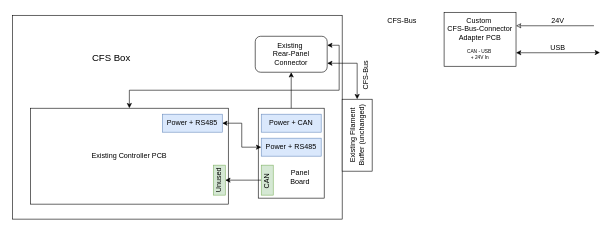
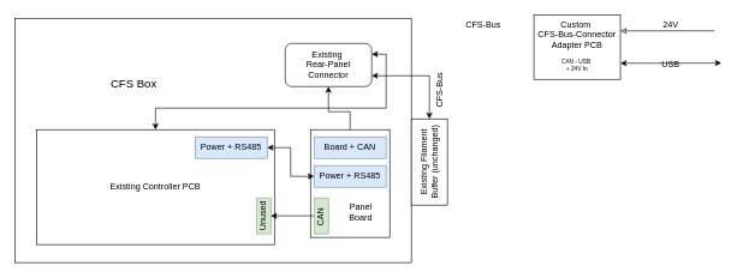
  <mxCell id="0" />
  <mxCell id="1" parent="0" />
  <mxCell id="2" value="Existing Controller PCB" style="rounded=0;whiteSpace=wrap;html=1;" vertex="1" parent="1"><mxGeometry x="50" y="180" width="330" height="160" as="geometry" /></mxCell>
  <mxCell id="3" value="Power + RS485" style="rounded=0;whiteSpace=wrap;html=1;fillColor=#dae8fc;strokeColor=#6c8ebf;" vertex="1" parent="1"><mxGeometry x="270" y="190" width="100" height="30" as="geometry" /></mxCell>
  <mxCell id="4" style="edgeStyle=orthogonalEdgeStyle;rounded=0;orthogonalLoop=1;jettySize=auto;html=1;exitX=0.5;exitY=0;exitDx=0;exitDy=0;entryX=0.5;entryY=1;entryDx=0;entryDy=0;startArrow=classic;startFill=1;" edge="1" parent="1" source="9" target="15"><mxGeometry relative="1" as="geometry" /></mxCell>
  <mxCell id="5" value="" style="rounded=0;whiteSpace=wrap;html=1;" vertex="1" parent="1"><mxGeometry x="430" y="180" width="110" height="150" as="geometry" /></mxCell>
  <mxCell id="6" value="Unused" style="rounded=0;whiteSpace=wrap;html=1;fillColor=#d5e8d4;strokeColor=#82b366;rotation=-90;" vertex="1" parent="1"><mxGeometry x="340" y="290" width="50" height="20" as="geometry" /></mxCell>
  <mxCell id="7" style="edgeStyle=orthogonalEdgeStyle;rounded=0;orthogonalLoop=1;jettySize=auto;html=1;exitX=0;exitY=0.5;exitDx=0;exitDy=0;entryX=1;entryY=0.5;entryDx=0;entryDy=0;startArrow=classic;startFill=1;" edge="1" parent="1" source="8" target="3"><mxGeometry relative="1" as="geometry" /></mxCell>
  <mxCell id="8" value="Power + RS485" style="rounded=0;whiteSpace=wrap;html=1;fillColor=#dae8fc;strokeColor=#6c8ebf;" vertex="1" parent="1"><mxGeometry x="435" y="230" width="100" height="30" as="geometry" /></mxCell>
- <mxCell id="9" value="Power + CAN" style="rounded=0;whiteSpace=wrap;html=1;fillColor=#dae8fc;strokeColor=#6c8ebf;" vertex="1" parent="1"><mxGeometry x="435" y="190" width="100" height="30" as="geometry" /></mxCell>
+ <mxCell id="9" value="Board + CAN" style="rounded=0;whiteSpace=wrap;html=1;fillColor=#dae8fc;strokeColor=#6c8ebf;" vertex="1" parent="1"><mxGeometry x="435" y="190" width="100" height="30" as="geometry" /></mxCell>
  <mxCell id="10" style="edgeStyle=orthogonalEdgeStyle;rounded=0;orthogonalLoop=1;jettySize=auto;html=1;exitX=0.5;exitY=0;exitDx=0;exitDy=0;" edge="1" parent="1" source="11" target="6"><mxGeometry relative="1" as="geometry" /></mxCell>
  <mxCell id="11" value="CAN&amp;nbsp;" style="rounded=0;whiteSpace=wrap;html=1;fillColor=#d5e8d4;strokeColor=#82b366;rotation=-90;" vertex="1" parent="1"><mxGeometry x="420" y="290" width="50" height="20" as="geometry" /></mxCell>
  <mxCell id="12" value="" style="rounded=0;whiteSpace=wrap;html=1;fillColor=none;" vertex="1" parent="1"><mxGeometry x="20" y="25" width="550" height="340" as="geometry" /></mxCell>
  <mxCell id="13" value="Panel&lt;div&gt;Board&lt;/div&gt;" style="text;html=1;align=center;verticalAlign=middle;whiteSpace=wrap;rounded=0;" vertex="1" parent="1"><mxGeometry x="470" y="280" width="60" height="30" as="geometry" /></mxCell>
  <mxCell id="14" style="edgeStyle=orthogonalEdgeStyle;rounded=0;orthogonalLoop=1;jettySize=auto;html=1;exitX=1;exitY=0.25;exitDx=0;exitDy=0;startArrow=classic;startFill=1;" edge="1" parent="1" source="15" target="2"><mxGeometry relative="1" as="geometry" /></mxCell>
- <mxCell id="15" value="Existing&amp;nbsp;&lt;div&gt;Rear-Panel Connector&lt;/div&gt;" style="rounded=1;whiteSpace=wrap;html=1;" vertex="1" parent="1"><mxGeometry x="425" y="60" width="120" height="60" as="geometry" /></mxCell>
- <mxCell id="16" value="CFS Box" style="text;html=1;align=center;verticalAlign=middle;whiteSpace=wrap;rounded=0;fontSize=16;" vertex="1" parent="1"><mxGeometry x="140" y="80" width="90" height="30" as="geometry" /></mxCell>
+ <mxCell id="15" value="Existing&amp;nbsp;&lt;div&gt;Rear-Panel Connector&lt;/div&gt;" style="rounded=1;whiteSpace=wrap;html=1;" vertex="1" parent="1"><mxGeometry x="395" y="60" width="120" height="60" as="geometry" /></mxCell>
+ <mxCell id="16" value="CFS Box" style="text;html=1;align=center;verticalAlign=middle;whiteSpace=wrap;rounded=0;fontSize=16;" vertex="1" parent="1"><mxGeometry x="140" y="100" width="90" height="30" as="geometry" /></mxCell>
  <mxCell id="17" style="edgeStyle=orthogonalEdgeStyle;rounded=0;orthogonalLoop=1;jettySize=auto;html=1;exitX=1;exitY=0.25;exitDx=0;exitDy=0;startArrow=classic;startFill=0;endArrow=none;" edge="1" parent="1" source="19"><mxGeometry relative="1" as="geometry"><mxPoint x="990" y="42.414" as="targetPoint" /></mxGeometry></mxCell>
  <mxCell id="18" style="edgeStyle=orthogonalEdgeStyle;rounded=0;orthogonalLoop=1;jettySize=auto;html=1;exitX=1;exitY=0.75;exitDx=0;exitDy=0;startArrow=classic;startFill=1;" edge="1" parent="1" source="19"><mxGeometry relative="1" as="geometry"><mxPoint x="1000" y="87.241" as="targetPoint" /></mxGeometry></mxCell>
  <mxCell id="19" value="Custom&amp;nbsp;&lt;div&gt;CFS-Bus-Connector&lt;br&gt;Adapter PCB&lt;/div&gt;" style="rounded=0;whiteSpace=wrap;html=1;verticalAlign=top;" vertex="1" parent="1"><mxGeometry x="740" y="20" width="120" height="90" as="geometry" /></mxCell>
  <mxCell id="20" value="Existing Filament Buffer (unchanged)" style="rounded=0;whiteSpace=wrap;html=1;rotation=-90;" vertex="1" parent="1"><mxGeometry x="535" y="200" width="120" height="50" as="geometry" /></mxCell>
  <mxCell id="21" value="" style="endArrow=classic;startArrow=classic;html=1;rounded=0;entryX=1;entryY=0.75;entryDx=0;entryDy=0;exitX=1;exitY=0.5;exitDx=0;exitDy=0;" edge="1" parent="1" source="20" target="15"><mxGeometry width="50" height="50" relative="1" as="geometry"><mxPoint x="520" y="190" as="sourcePoint" /><mxPoint x="570" y="140" as="targetPoint" /><Array as="points"><mxPoint x="595" y="105" /></Array></mxGeometry></mxCell>
  <mxCell id="22" value="CFS-Bus" style="text;html=1;align=center;verticalAlign=middle;whiteSpace=wrap;rounded=0;" vertex="1" parent="1"><mxGeometry x="640" y="20" width="60" height="30" as="geometry" /></mxCell>
  <mxCell id="23" value="CFS-Bus" style="text;html=1;align=center;verticalAlign=middle;whiteSpace=wrap;rounded=0;rotation=-90;" vertex="1" parent="1"><mxGeometry x="580" y="110" width="60" height="30" as="geometry" /></mxCell>
  <mxCell id="24" value="CAN - USB&amp;nbsp;&lt;div&gt;+&amp;nbsp;&lt;span style=&quot;background-color: transparent; color: light-dark(rgb(0, 0, 0), rgb(255, 255, 255));&quot;&gt;24V In&lt;/span&gt;&lt;/div&gt;" style="text;html=1;align=center;verticalAlign=middle;whiteSpace=wrap;rounded=0;fontSize=8;" vertex="1" parent="1"><mxGeometry x="760" y="75" width="80" height="30" as="geometry" /></mxCell>
- <mxCell id="25" value="USB" style="text;html=1;align=center;verticalAlign=middle;whiteSpace=wrap;rounded=0;" vertex="1" parent="1"><mxGeometry x="900" y="70" width="60" height="20" as="geometry" /></mxCell>
+ <mxCell id="25" value="USB" style="text;html=1;align=center;verticalAlign=middle;whiteSpace=wrap;rounded=0;" vertex="1" parent="1"><mxGeometry x="900" y="80" width="60" height="20" as="geometry" /></mxCell>
  <mxCell id="26" value="24V" style="text;html=1;align=center;verticalAlign=middle;whiteSpace=wrap;rounded=0;" vertex="1" parent="1"><mxGeometry x="900" y="25" width="60" height="20" as="geometry" /></mxCell>
